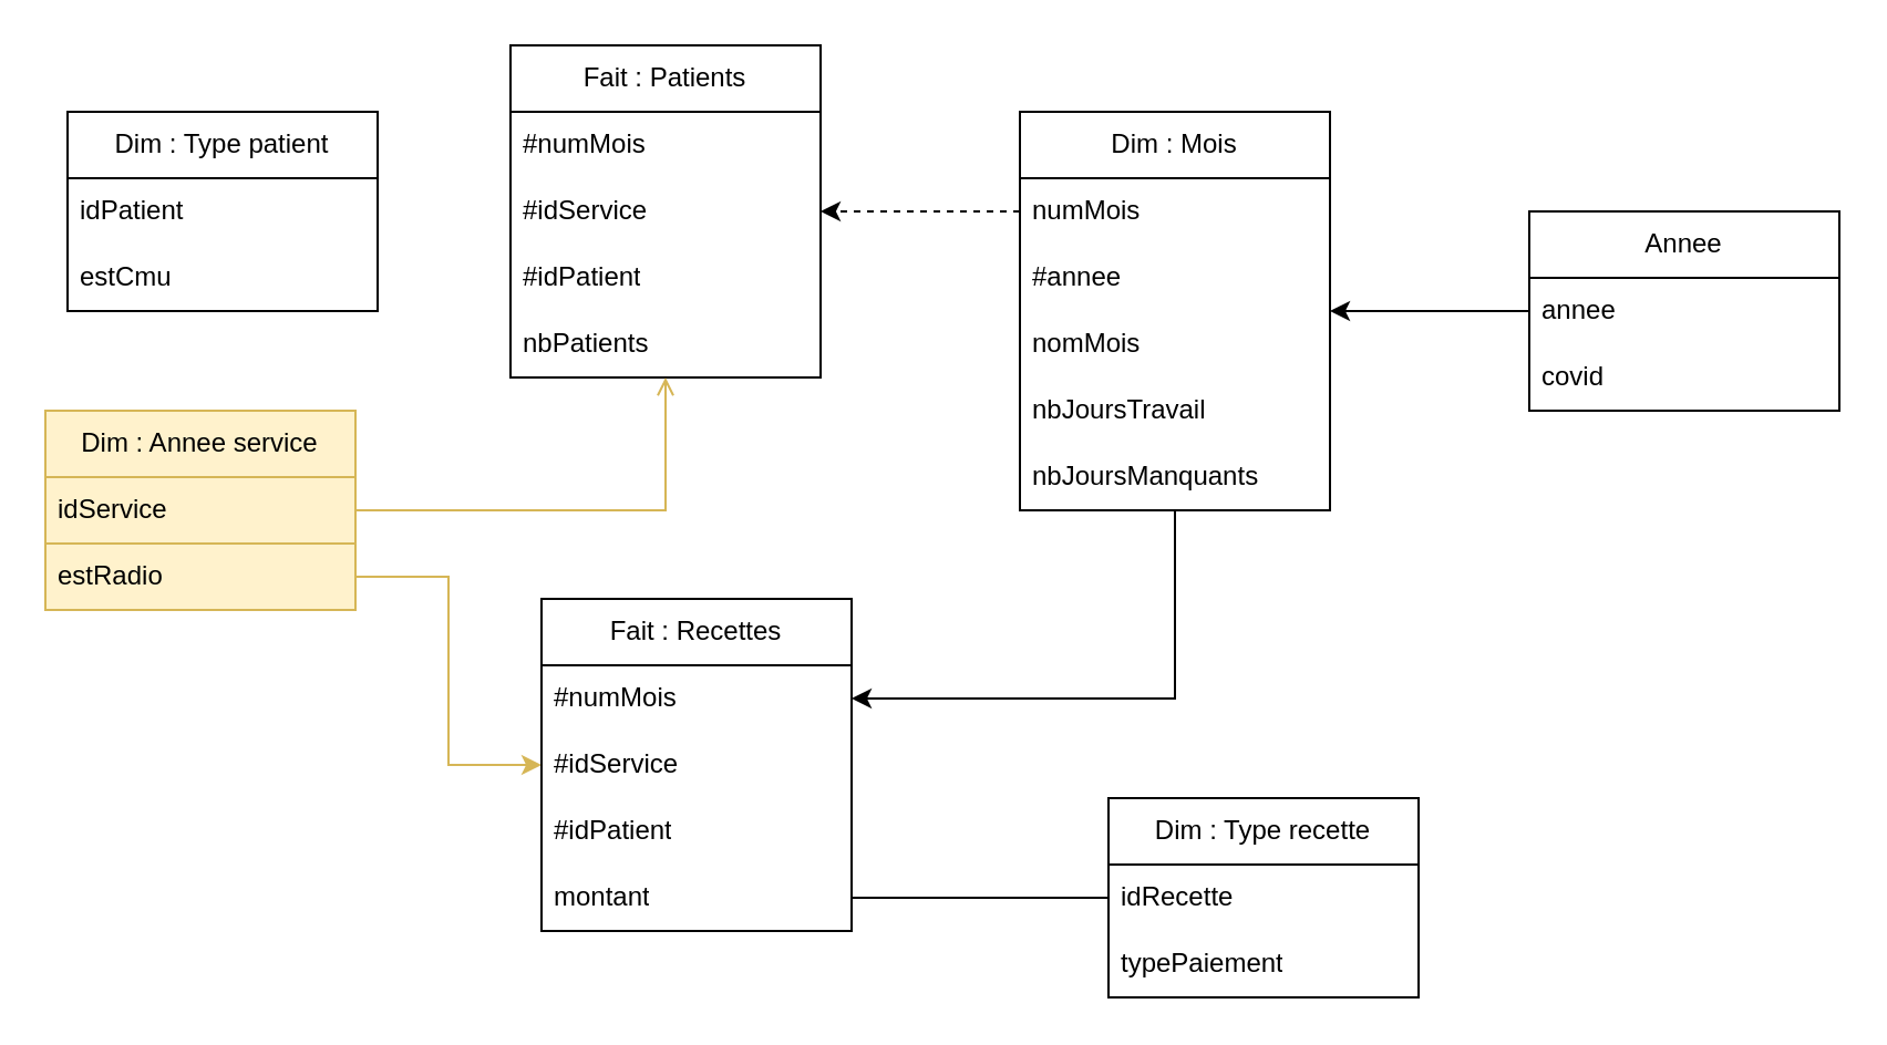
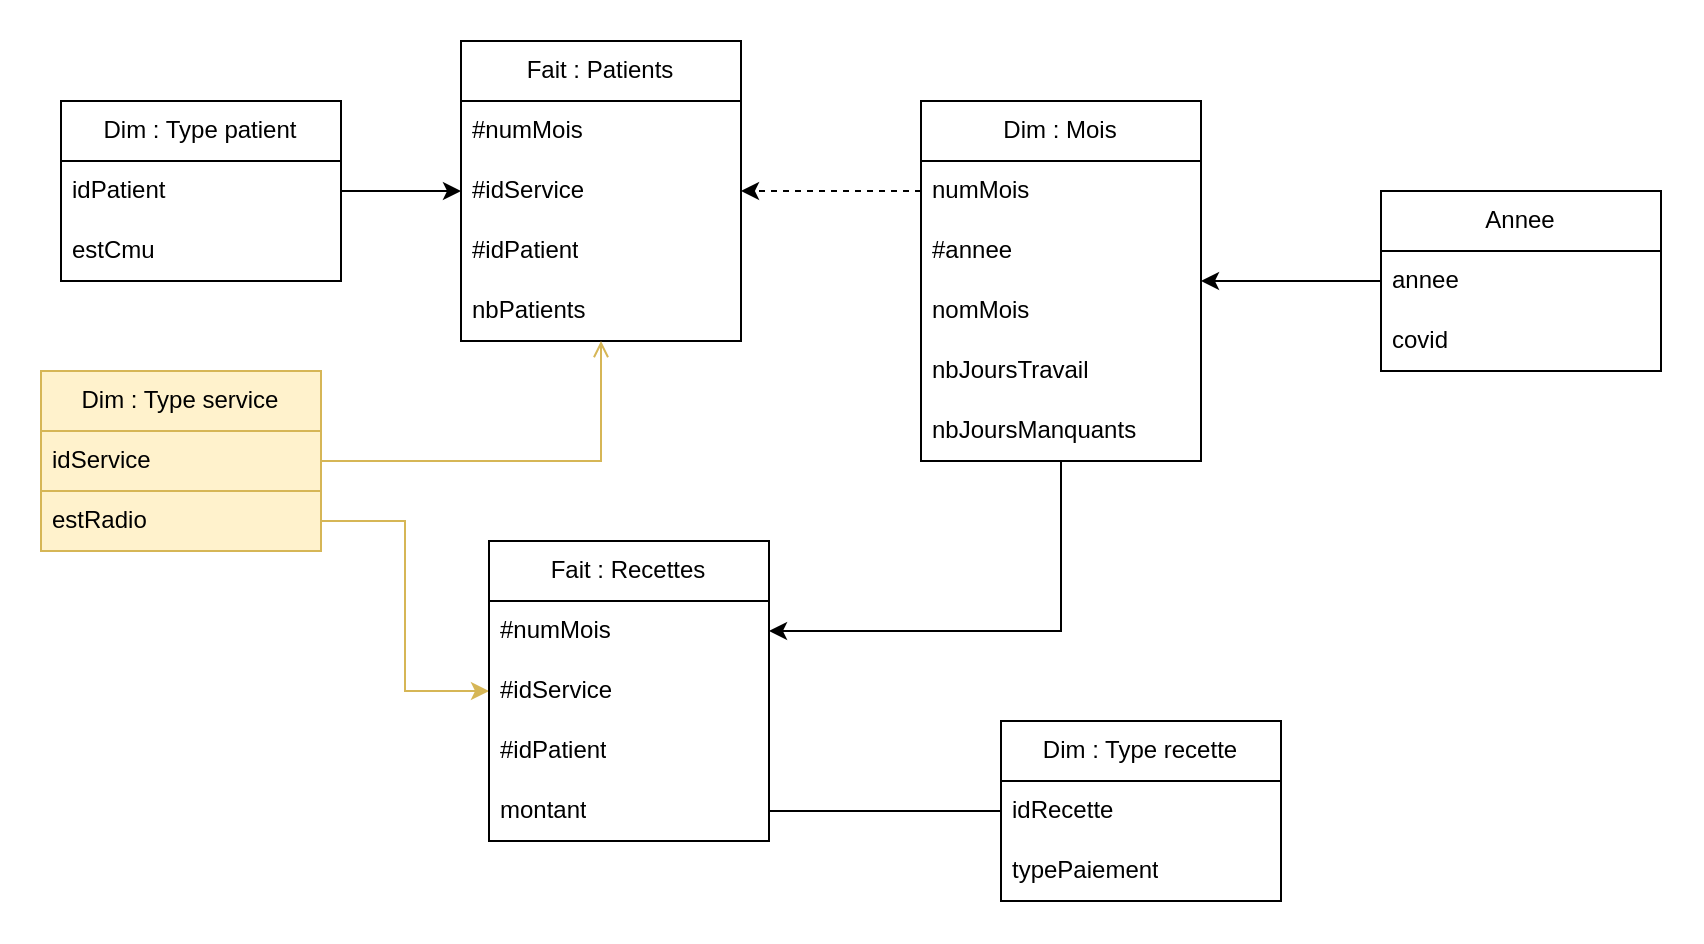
  <mxCell id="0" />
  <mxCell id="1" parent="0" />
  <mxCell id="2" value="Dim : Type patient" style="swimlane;fontStyle=0;childLayout=stackLayout;horizontal=1;startSize=30;horizontalStack=0;resizeParent=1;resizeParentMax=0;resizeLast=0;collapsible=1;marginBottom=0;whiteSpace=wrap;html=1;" vertex="1" parent="1"><mxGeometry x="30" y="50" width="140" height="90" as="geometry" /></mxCell>
  <mxCell id="3" value="idPatient" style="text;strokeColor=none;fillColor=none;align=left;verticalAlign=middle;spacingLeft=4;spacingRight=4;overflow=hidden;points=[[0,0.5],[1,0.5]];portConstraint=eastwest;rotatable=0;whiteSpace=wrap;html=1;" vertex="1" parent="2"><mxGeometry y="30" width="140" height="30" as="geometry" /></mxCell>
  <mxCell id="4" value="estCmu" style="text;strokeColor=none;fillColor=none;align=left;verticalAlign=middle;spacingLeft=4;spacingRight=4;overflow=hidden;points=[[0,0.5],[1,0.5]];portConstraint=eastwest;rotatable=0;whiteSpace=wrap;html=1;" vertex="1" parent="2"><mxGeometry y="60" width="140" height="30" as="geometry" /></mxCell>
  <mxCell id="5" style="edgeStyle=orthogonalEdgeStyle;rounded=0;orthogonalLoop=1;jettySize=auto;html=1;entryX=1;entryY=0.5;entryDx=0;entryDy=0;endArrow=none;" edge="1" parent="1" source="6" target="28"><mxGeometry relative="1" as="geometry" /></mxCell>
  <mxCell id="6" value="Dim : Type recette" style="swimlane;fontStyle=0;childLayout=stackLayout;horizontal=1;startSize=30;horizontalStack=0;resizeParent=1;resizeParentMax=0;resizeLast=0;collapsible=1;marginBottom=0;whiteSpace=wrap;html=1;" vertex="1" parent="1"><mxGeometry x="500" y="360" width="140" height="90" as="geometry" /></mxCell>
  <mxCell id="7" value="idRecette" style="text;strokeColor=none;fillColor=none;align=left;verticalAlign=middle;spacingLeft=4;spacingRight=4;overflow=hidden;points=[[0,0.5],[1,0.5]];portConstraint=eastwest;rotatable=0;whiteSpace=wrap;html=1;" vertex="1" parent="6"><mxGeometry y="30" width="140" height="30" as="geometry" /></mxCell>
  <mxCell id="8" value="typePaiement" style="text;strokeColor=none;fillColor=none;align=left;verticalAlign=middle;spacingLeft=4;spacingRight=4;overflow=hidden;points=[[0,0.5],[1,0.5]];portConstraint=eastwest;rotatable=0;whiteSpace=wrap;html=1;" vertex="1" parent="6"><mxGeometry y="60" width="140" height="30" as="geometry" /></mxCell>
  <mxCell id="9" style="edgeStyle=orthogonalEdgeStyle;rounded=0;orthogonalLoop=1;jettySize=auto;html=1;exitX=1;exitY=0.5;exitDx=0;exitDy=0;fillColor=#fff2cc;strokeColor=#d6b656;" edge="1" parent="1" source="12" target="24"><mxGeometry relative="1" as="geometry" /></mxCell>
- <mxCell id="10" value="Dim : Annee service" style="swimlane;fontStyle=0;childLayout=stackLayout;horizontal=1;startSize=30;horizontalStack=0;resizeParent=1;resizeParentMax=0;resizeLast=0;collapsible=1;marginBottom=0;whiteSpace=wrap;html=1;fillColor=#fff2cc;strokeColor=#d6b656;" vertex="1" parent="1"><mxGeometry x="20" y="185" width="140" height="90" as="geometry"><mxRectangle x="50" y="375" width="160" height="30" as="alternateBounds" /></mxGeometry></mxCell>
+ <mxCell id="10" value="Dim : Type service" style="swimlane;fontStyle=0;childLayout=stackLayout;horizontal=1;startSize=30;horizontalStack=0;resizeParent=1;resizeParentMax=0;resizeLast=0;collapsible=1;marginBottom=0;whiteSpace=wrap;html=1;fillColor=#fff2cc;strokeColor=#d6b656;" vertex="1" parent="1"><mxGeometry x="20" y="185" width="140" height="90" as="geometry"><mxRectangle x="50" y="375" width="160" height="30" as="alternateBounds" /></mxGeometry></mxCell>
  <mxCell id="11" value="idService" style="text;strokeColor=#d6b656;fillColor=#fff2cc;align=left;verticalAlign=middle;spacingLeft=4;spacingRight=4;overflow=hidden;points=[[0,0.5],[1,0.5]];portConstraint=eastwest;rotatable=0;whiteSpace=wrap;html=1;" vertex="1" parent="10"><mxGeometry y="30" width="140" height="30" as="geometry" /></mxCell>
  <mxCell id="12" value="estRadio" style="text;strokeColor=#d6b656;fillColor=#fff2cc;align=left;verticalAlign=middle;spacingLeft=4;spacingRight=4;overflow=hidden;points=[[0,0.5],[1,0.5]];portConstraint=eastwest;rotatable=0;whiteSpace=wrap;html=1;" vertex="1" parent="10"><mxGeometry y="60" width="140" height="30" as="geometry" /></mxCell>
  <mxCell id="13" style="edgeStyle=orthogonalEdgeStyle;rounded=0;orthogonalLoop=1;jettySize=auto;html=1;entryX=1;entryY=0.5;entryDx=0;entryDy=0;" edge="1" parent="1" source="14" target="25"><mxGeometry relative="1" as="geometry" /></mxCell>
  <mxCell id="14" value="Dim : Mois" style="swimlane;fontStyle=0;childLayout=stackLayout;horizontal=1;startSize=30;horizontalStack=0;resizeParent=1;resizeParentMax=0;resizeLast=0;collapsible=1;marginBottom=0;whiteSpace=wrap;html=1;" vertex="1" parent="1"><mxGeometry x="460" y="50" width="140" height="180" as="geometry" /></mxCell>
  <mxCell id="15" value="numMois" style="text;strokeColor=none;fillColor=none;align=left;verticalAlign=middle;spacingLeft=4;spacingRight=4;overflow=hidden;points=[[0,0.5],[1,0.5]];portConstraint=eastwest;rotatable=0;whiteSpace=wrap;html=1;" vertex="1" parent="14"><mxGeometry y="30" width="140" height="30" as="geometry" /></mxCell>
  <mxCell id="16" value="#annee" style="text;strokeColor=none;fillColor=none;align=left;verticalAlign=middle;spacingLeft=4;spacingRight=4;overflow=hidden;points=[[0,0.5],[1,0.5]];portConstraint=eastwest;rotatable=0;whiteSpace=wrap;html=1;" vertex="1" parent="14"><mxGeometry y="60" width="140" height="30" as="geometry" /></mxCell>
  <mxCell id="17" value="nomMois" style="text;strokeColor=none;fillColor=none;align=left;verticalAlign=middle;spacingLeft=4;spacingRight=4;overflow=hidden;points=[[0,0.5],[1,0.5]];portConstraint=eastwest;rotatable=0;whiteSpace=wrap;html=1;" vertex="1" parent="14"><mxGeometry y="90" width="140" height="30" as="geometry" /></mxCell>
  <mxCell id="18" value="nbJoursTravail" style="text;strokeColor=none;fillColor=none;align=left;verticalAlign=middle;spacingLeft=4;spacingRight=4;overflow=hidden;points=[[0,0.5],[1,0.5]];portConstraint=eastwest;rotatable=0;whiteSpace=wrap;html=1;" vertex="1" parent="14"><mxGeometry y="120" width="140" height="30" as="geometry" /></mxCell>
  <mxCell id="19" value="nbJoursManquants" style="text;strokeColor=none;fillColor=none;align=left;verticalAlign=middle;spacingLeft=4;spacingRight=4;overflow=hidden;points=[[0,0.5],[1,0.5]];portConstraint=eastwest;rotatable=0;whiteSpace=wrap;html=1;" vertex="1" parent="14"><mxGeometry y="150" width="140" height="30" as="geometry" /></mxCell>
  <mxCell id="20" style="edgeStyle=orthogonalEdgeStyle;rounded=0;orthogonalLoop=1;jettySize=auto;html=1;" edge="1" parent="1" source="21" target="14"><mxGeometry relative="1" as="geometry" /></mxCell>
  <mxCell id="21" value="Annee" style="swimlane;fontStyle=0;childLayout=stackLayout;horizontal=1;startSize=30;horizontalStack=0;resizeParent=1;resizeParentMax=0;resizeLast=0;collapsible=1;marginBottom=0;whiteSpace=wrap;html=1;" vertex="1" parent="1"><mxGeometry x="690" y="95" width="140" height="90" as="geometry" /></mxCell>
  <mxCell id="22" value="annee" style="text;strokeColor=none;fillColor=none;align=left;verticalAlign=middle;spacingLeft=4;spacingRight=4;overflow=hidden;points=[[0,0.5],[1,0.5]];portConstraint=eastwest;rotatable=0;whiteSpace=wrap;html=1;" vertex="1" parent="21"><mxGeometry y="30" width="140" height="30" as="geometry" /></mxCell>
  <mxCell id="23" value="covid" style="text;strokeColor=none;fillColor=none;align=left;verticalAlign=middle;spacingLeft=4;spacingRight=4;overflow=hidden;points=[[0,0.5],[1,0.5]];portConstraint=eastwest;rotatable=0;whiteSpace=wrap;html=1;" vertex="1" parent="21"><mxGeometry y="60" width="140" height="30" as="geometry" /></mxCell>
  <mxCell id="24" value="Fait : Recettes" style="swimlane;fontStyle=0;childLayout=stackLayout;horizontal=1;startSize=30;horizontalStack=0;resizeParent=1;resizeParentMax=0;resizeLast=0;collapsible=1;marginBottom=0;whiteSpace=wrap;html=1;" vertex="1" parent="1"><mxGeometry x="244" y="270" width="140" height="150" as="geometry" /></mxCell>
  <mxCell id="25" value="#numMois" style="text;strokeColor=none;fillColor=none;align=left;verticalAlign=middle;spacingLeft=4;spacingRight=4;overflow=hidden;points=[[0,0.5],[1,0.5]];portConstraint=eastwest;rotatable=0;whiteSpace=wrap;html=1;" vertex="1" parent="24"><mxGeometry y="30" width="140" height="30" as="geometry" /></mxCell>
  <mxCell id="26" value="#idService" style="text;strokeColor=none;fillColor=none;align=left;verticalAlign=middle;spacingLeft=4;spacingRight=4;overflow=hidden;points=[[0,0.5],[1,0.5]];portConstraint=eastwest;rotatable=0;whiteSpace=wrap;html=1;" vertex="1" parent="24"><mxGeometry y="60" width="140" height="30" as="geometry" /></mxCell>
  <mxCell id="27" value="#idPatient" style="text;strokeColor=none;fillColor=none;align=left;verticalAlign=middle;spacingLeft=4;spacingRight=4;overflow=hidden;points=[[0,0.5],[1,0.5]];portConstraint=eastwest;rotatable=0;whiteSpace=wrap;html=1;" vertex="1" parent="24"><mxGeometry y="90" width="140" height="30" as="geometry" /></mxCell>
  <mxCell id="28" value="montant" style="text;strokeColor=none;fillColor=none;align=left;verticalAlign=middle;spacingLeft=4;spacingRight=4;overflow=hidden;points=[[0,0.5],[1,0.5]];portConstraint=eastwest;rotatable=0;whiteSpace=wrap;html=1;" vertex="1" parent="24"><mxGeometry y="120" width="140" height="30" as="geometry" /></mxCell>
  <mxCell id="29" value="Fait : Patients" style="swimlane;fontStyle=0;childLayout=stackLayout;horizontal=1;startSize=30;horizontalStack=0;resizeParent=1;resizeParentMax=0;resizeLast=0;collapsible=1;marginBottom=0;whiteSpace=wrap;html=1;" vertex="1" parent="1"><mxGeometry x="230" y="20" width="140" height="150" as="geometry" /></mxCell>
  <mxCell id="30" value="#numMois" style="text;strokeColor=none;fillColor=none;align=left;verticalAlign=middle;spacingLeft=4;spacingRight=4;overflow=hidden;points=[[0,0.5],[1,0.5]];portConstraint=eastwest;rotatable=0;whiteSpace=wrap;html=1;" vertex="1" parent="29"><mxGeometry y="30" width="140" height="30" as="geometry" /></mxCell>
  <mxCell id="31" value="#idService" style="text;strokeColor=none;fillColor=none;align=left;verticalAlign=middle;spacingLeft=4;spacingRight=4;overflow=hidden;points=[[0,0.5],[1,0.5]];portConstraint=eastwest;rotatable=0;whiteSpace=wrap;html=1;" vertex="1" parent="29"><mxGeometry y="60" width="140" height="30" as="geometry" /></mxCell>
  <mxCell id="32" value="#idPatient" style="text;strokeColor=none;fillColor=none;align=left;verticalAlign=middle;spacingLeft=4;spacingRight=4;overflow=hidden;points=[[0,0.5],[1,0.5]];portConstraint=eastwest;rotatable=0;whiteSpace=wrap;html=1;" vertex="1" parent="29"><mxGeometry y="90" width="140" height="30" as="geometry" /></mxCell>
  <mxCell id="33" value="nbPatients" style="text;strokeColor=none;fillColor=none;align=left;verticalAlign=middle;spacingLeft=4;spacingRight=4;overflow=hidden;points=[[0,0.5],[1,0.5]];portConstraint=eastwest;rotatable=0;whiteSpace=wrap;html=1;" vertex="1" parent="29"><mxGeometry y="120" width="140" height="30" as="geometry" /></mxCell>
+ <mxCell id="34" style="edgeStyle=orthogonalEdgeStyle;rounded=0;orthogonalLoop=1;jettySize=auto;html=1;exitX=1;exitY=0.5;exitDx=0;exitDy=0;" edge="1" parent="1" source="3" target="29"><mxGeometry relative="1" as="geometry" /></mxCell>
  <mxCell id="35" style="edgeStyle=orthogonalEdgeStyle;rounded=0;orthogonalLoop=1;jettySize=auto;html=1;exitX=0;exitY=0.5;exitDx=0;exitDy=0;dashed=1;" edge="1" parent="1" source="15" target="29"><mxGeometry relative="1" as="geometry" /></mxCell>
  <mxCell id="36" style="edgeStyle=orthogonalEdgeStyle;rounded=0;orthogonalLoop=1;jettySize=auto;html=1;exitX=1;exitY=0.5;exitDx=0;exitDy=0;fillColor=#fff2cc;strokeColor=#d6b656;endArrow=open;" edge="1" parent="1" source="11" target="29"><mxGeometry relative="1" as="geometry" /></mxCell>
